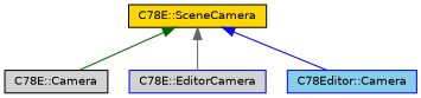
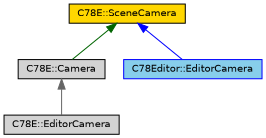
  digraph {
    node [color=black fillcolor=lightgrey fontname=Helvetica fontsize=10 shape=box style=filled]
    edge [dir=back fontname=Helvetica fontsize=10 labelfontname=Helvetica labelfontsize=10 style=solid]
    n1 [fontcolor=black height=0.2 label="C78E::Camera" width=0.4]
-   n2 [color=blue height=0.2 label="C78E::EditorCamera" width=0.4]
+   n2 [height=0.2 label="C78E::EditorCamera" width=0.4]
    n3 [fillcolor=gold height=0.2 label="C78E::SceneCamera" width=0.4]
-   n4 [color=blue fillcolor=skyblue height=0.2 label="C78Editor::Camera" width=0.4]
-   n3 -> n2 [color=gray40]
+   n4 [color=blue fillcolor=skyblue height=0.2 label="C78Editor::EditorCamera" width=0.4]
+   n1 -> n2 [color=gray40]
    n3 -> n1 [color=darkgreen]
    n3 -> n4 [color=blue]
  }
